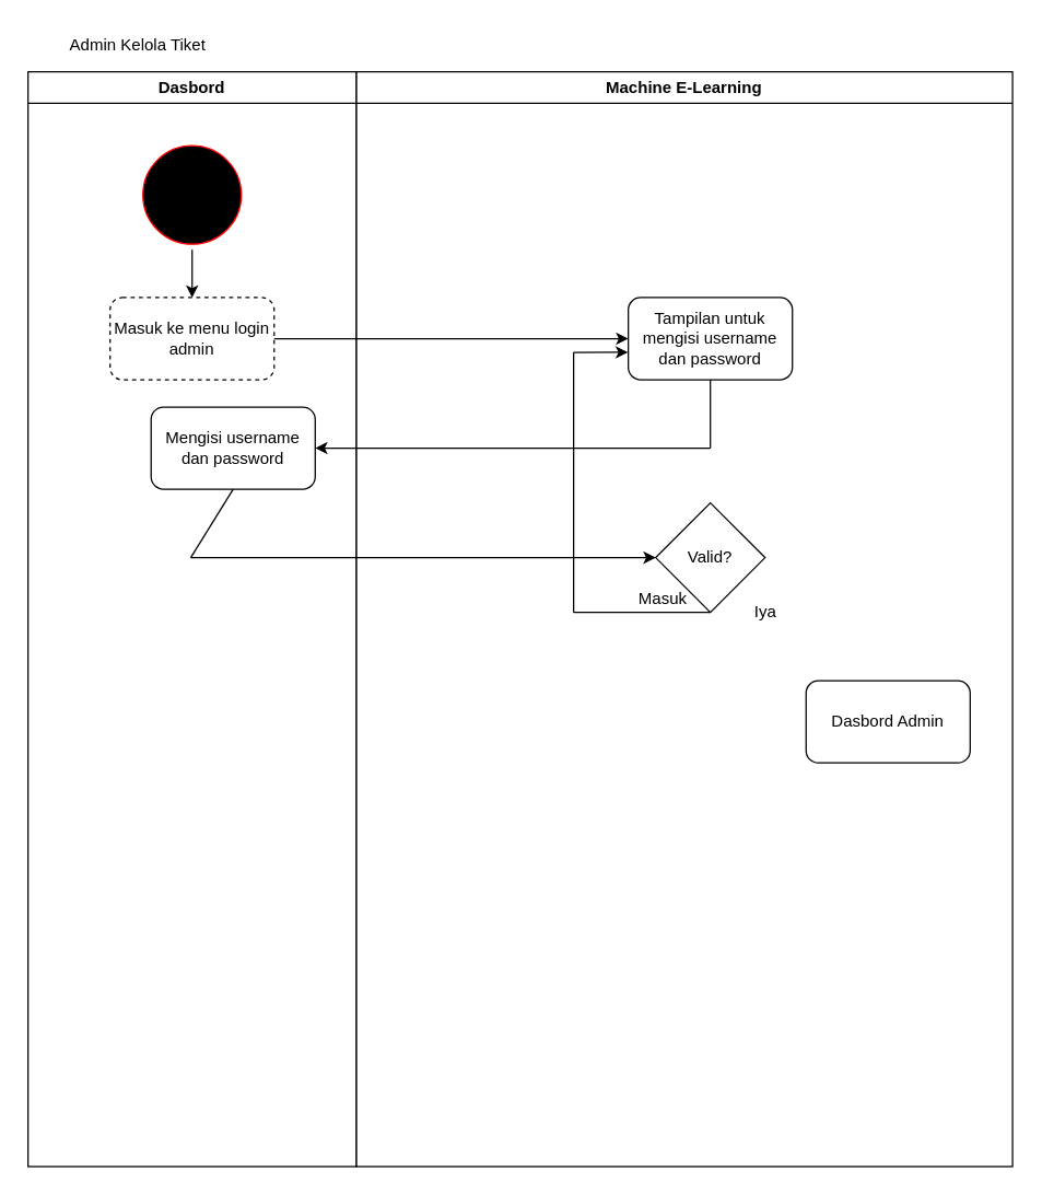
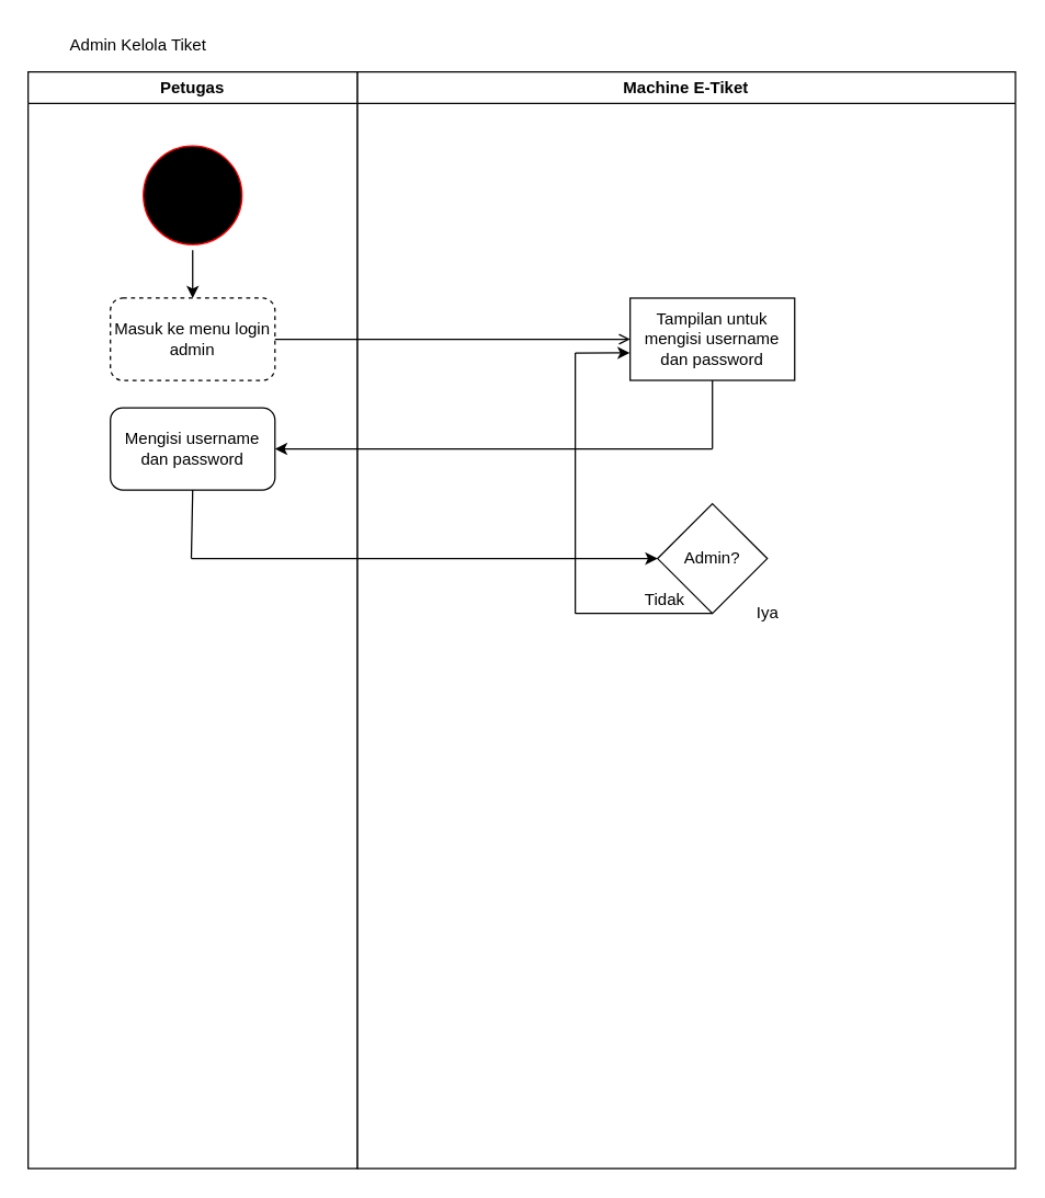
  <mxCell id="0" />
  <mxCell id="1" parent="0" />
- <mxCell id="2" value="Machine E-Learning" style="swimlane;whiteSpace=wrap;html=1;fillColor=default;swimlaneFillColor=default;" vertex="1" parent="1"><mxGeometry x="260" y="52" width="480" height="800" as="geometry" /></mxCell>
+ <mxCell id="2" value="Machine E-Tiket" style="swimlane;whiteSpace=wrap;html=1;fillColor=default;swimlaneFillColor=default;" vertex="1" parent="1"><mxGeometry x="260" y="52" width="480" height="800" as="geometry" /></mxCell>
  <mxCell id="3" value="Iya" style="text;html=1;align=center;verticalAlign=middle;resizable=0;points=[];autosize=1;strokeColor=none;fillColor=none;" vertex="1" parent="2"><mxGeometry x="279" y="380" width="40" height="30" as="geometry" /></mxCell>
- <mxCell id="4" value="Masuk" style="text;html=1;align=center;verticalAlign=middle;resizable=0;points=[];autosize=1;strokeColor=none;fillColor=none;" vertex="1" parent="2"><mxGeometry x="199" y="370" width="50" height="30" as="geometry" /></mxCell>
- <mxCell id="5" value="Dasbord" style="swimlane;whiteSpace=wrap;html=1;fillColor=default;swimlaneFillColor=default;" vertex="1" parent="1"><mxGeometry x="20" y="52" width="240" height="800" as="geometry" /></mxCell>
+ <mxCell id="4" value="Tidak" style="text;html=1;align=center;verticalAlign=middle;resizable=0;points=[];autosize=1;strokeColor=none;fillColor=none;" vertex="1" parent="2"><mxGeometry x="199" y="370" width="50" height="30" as="geometry" /></mxCell>
+ <mxCell id="5" value="Petugas" style="swimlane;whiteSpace=wrap;html=1;fillColor=default;swimlaneFillColor=default;" vertex="1" parent="1"><mxGeometry x="20" y="52" width="240" height="800" as="geometry" /></mxCell>
  <mxCell id="6" value="" style="ellipse;html=1;shape=startState;fillColor=#000000;strokeColor=#ff0000;" vertex="1" parent="5"><mxGeometry x="80" y="50" width="80" height="80" as="geometry" /></mxCell>
- <mxCell id="7" value="" style="endArrow=classic;html=1;rounded=0;exitX=1;exitY=0.5;exitDx=0;exitDy=0;" edge="1" parent="5" source="17" target="18"><mxGeometry width="50" height="50" relative="1" as="geometry"><mxPoint x="219" y="205" as="sourcePoint" /><mxPoint x="399" y="195" as="targetPoint" /></mxGeometry></mxCell>
+ <mxCell id="7" value="" style="endArrow=open;html=1;rounded=0;exitX=1;exitY=0.5;exitDx=0;exitDy=0;" edge="1" parent="5" source="17" target="18"><mxGeometry width="50" height="50" relative="1" as="geometry"><mxPoint x="219" y="205" as="sourcePoint" /><mxPoint x="399" y="195" as="targetPoint" /></mxGeometry></mxCell>
  <mxCell id="8" value="" style="endArrow=none;html=1;rounded=0;entryX=0.5;entryY=1;entryDx=0;entryDy=0;" edge="1" parent="5" target="18"><mxGeometry width="50" height="50" relative="1" as="geometry"><mxPoint x="499" y="275" as="sourcePoint" /><mxPoint x="509" y="265" as="targetPoint" /></mxGeometry></mxCell>
  <mxCell id="9" value="" style="endArrow=none;html=1;rounded=0;exitX=1;exitY=0.5;exitDx=0;exitDy=0;endFill=1;startFill=1;startArrow=classic;" edge="1" parent="5" source="19"><mxGeometry width="50" height="50" relative="1" as="geometry"><mxPoint x="219" y="315" as="sourcePoint" /><mxPoint x="499" y="275" as="targetPoint" /></mxGeometry></mxCell>
  <mxCell id="10" value="" style="endArrow=none;html=1;rounded=0;entryX=0.5;entryY=1;entryDx=0;entryDy=0;" edge="1" parent="5" target="19"><mxGeometry width="50" height="50" relative="1" as="geometry"><mxPoint x="119" y="355" as="sourcePoint" /><mxPoint x="119" y="385" as="targetPoint" /></mxGeometry></mxCell>
  <mxCell id="11" value="" style="endArrow=none;html=1;rounded=0;entryX=0.5;entryY=1;entryDx=0;entryDy=0;" edge="1" parent="5" target="15"><mxGeometry width="50" height="50" relative="1" as="geometry"><mxPoint x="399" y="395" as="sourcePoint" /><mxPoint x="399" y="405" as="targetPoint" /></mxGeometry></mxCell>
  <mxCell id="12" value="" style="endArrow=none;html=1;rounded=0;" edge="1" parent="5"><mxGeometry width="50" height="50" relative="1" as="geometry"><mxPoint x="399" y="205" as="sourcePoint" /><mxPoint x="399" y="395" as="targetPoint" /></mxGeometry></mxCell>
  <mxCell id="13" value="" style="endArrow=classic;html=1;rounded=0;entryX=-0.002;entryY=0.665;entryDx=0;entryDy=0;entryPerimeter=0;" edge="1" parent="5" target="18"><mxGeometry width="50" height="50" relative="1" as="geometry"><mxPoint x="399" y="205" as="sourcePoint" /><mxPoint x="429" y="245" as="targetPoint" /></mxGeometry></mxCell>
  <mxCell id="14" value="" style="endArrow=classic;html=1;rounded=0;endFill=1;entryX=0;entryY=0.5;entryDx=0;entryDy=0;" edge="1" parent="5" target="15"><mxGeometry width="50" height="50" relative="1" as="geometry"><mxPoint x="119" y="355" as="sourcePoint" /><mxPoint x="459" y="355" as="targetPoint" /></mxGeometry></mxCell>
- <mxCell id="15" value="Valid?" style="rhombus;whiteSpace=wrap;html=1;fillColor=none;" vertex="1" parent="5"><mxGeometry x="459" y="315" width="80" height="80" as="geometry" /></mxCell>
- <mxCell id="16" value="Dasbord Admin" style="rounded=1;whiteSpace=wrap;html=1;fillColor=none;" vertex="1" parent="5"><mxGeometry x="569" y="445" width="120" height="60" as="geometry" /></mxCell>
+ <mxCell id="15" value="Admin?" style="rhombus;whiteSpace=wrap;html=1;fillColor=none;" vertex="1" parent="5"><mxGeometry x="459" y="315" width="80" height="80" as="geometry" /></mxCell>
  <mxCell id="17" value="Masuk ke menu login admin" style="rounded=1;whiteSpace=wrap;html=1;fillColor=none;dashed=1;" vertex="1" parent="5"><mxGeometry x="60" y="165" width="120" height="60" as="geometry" /></mxCell>
- <mxCell id="18" value="Tampilan untuk mengisi username dan password" style="rounded=1;whiteSpace=wrap;html=1;fillColor=none;" vertex="1" parent="5"><mxGeometry x="439" y="165" width="120" height="60" as="geometry" /></mxCell>
- <mxCell id="19" value="Mengisi username dan password" style="rounded=1;whiteSpace=wrap;html=1;fillColor=none;" vertex="1" parent="5"><mxGeometry x="90" y="245" width="120" height="60" as="geometry" /></mxCell>
+ <mxCell id="18" value="Tampilan untuk mengisi username dan password" style="whiteSpace=wrap;html=1;fillColor=none;rounded=0;" vertex="1" parent="5"><mxGeometry x="439" y="165" width="120" height="60" as="geometry" /></mxCell>
+ <mxCell id="19" value="Mengisi username dan password" style="rounded=1;whiteSpace=wrap;html=1;fillColor=none;" vertex="1" parent="5"><mxGeometry x="60" y="245" width="120" height="60" as="geometry" /></mxCell>
  <mxCell id="20" value="" style="endArrow=classic;html=1;rounded=0;exitX=0.5;exitY=1;exitDx=0;exitDy=0;" edge="1" parent="5" source="6" target="17"><mxGeometry width="50" height="50" relative="1" as="geometry"><mxPoint x="350" y="220" as="sourcePoint" /><mxPoint x="150" y="150" as="targetPoint" /></mxGeometry></mxCell>
  <mxCell id="21" value="Admin Kelola Tiket" style="text;html=1;align=center;verticalAlign=middle;resizable=0;points=[];autosize=1;strokeColor=none;fillColor=default;" vertex="1" parent="1"><mxGeometry x="20" y="20" width="160" height="25" as="geometry" /></mxCell>
